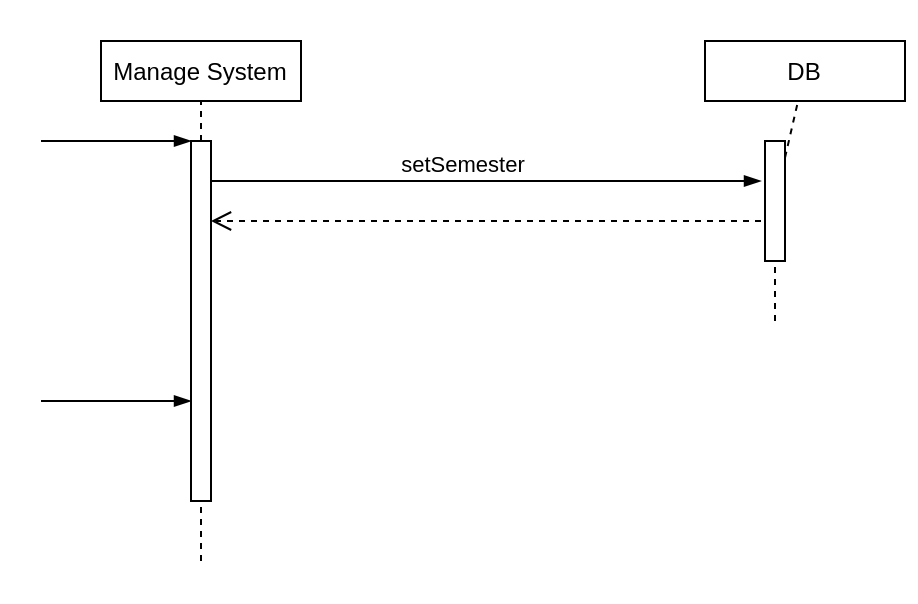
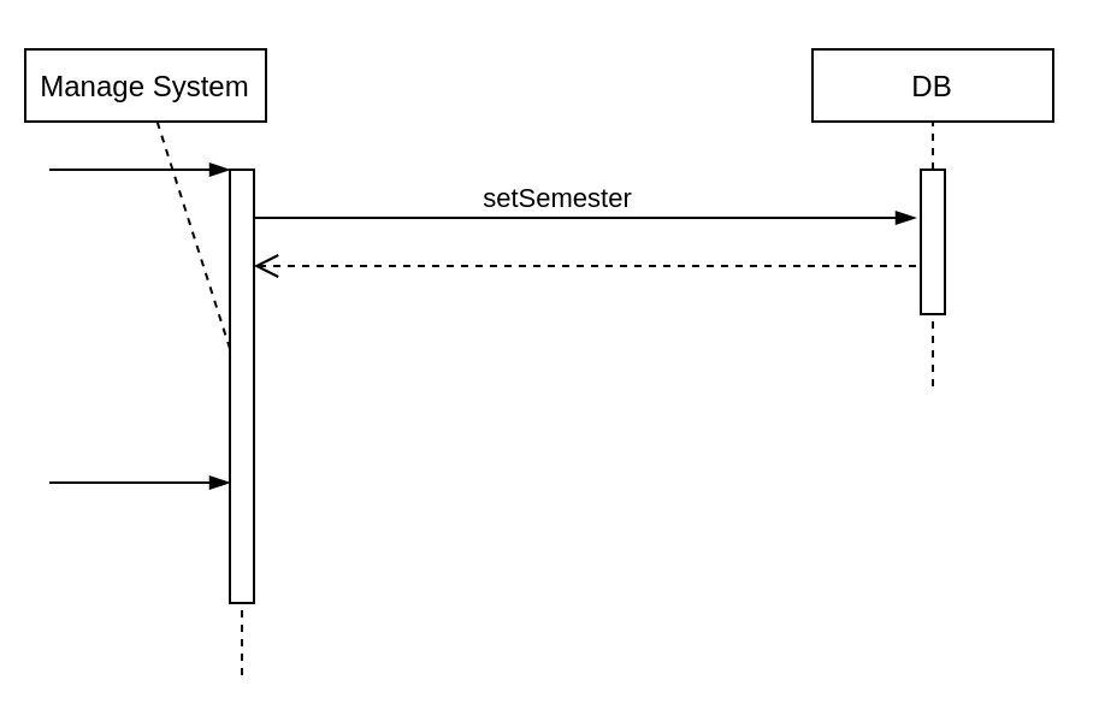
  <mxCell id="0" />
  <mxCell id="1" parent="0" />
- <mxCell id="2" value="Manage System" style="rounded=0;dashed=0;" vertex="1" parent="1"><mxGeometry x="50" y="20" width="100" height="30" as="geometry" /></mxCell>
+ <mxCell id="2" value="Manage System" style="rounded=0;dashed=0;" vertex="1" parent="1"><mxGeometry x="10" y="20" width="100" height="30" as="geometry" /></mxCell>
  <mxCell id="3" value="" style="rounded=0;dashed=0;" vertex="1" parent="1"><mxGeometry x="95" y="70" width="10" height="180" as="geometry" /></mxCell>
  <mxCell id="4" value="" style="html=1;verticalAlign=bottom;startArrow=none;endArrow=none;dashed=1;" edge="1" parent="1" source="3" target="2"><mxGeometry relative="1" as="geometry" /></mxCell>
  <mxCell id="5" value="" style="html=1;verticalAlign=bottom;startArrow=none;endArrow=none;dashed=1;" edge="1" parent="1"><mxGeometry relative="1" as="geometry"><mxPoint x="100" y="280" as="sourcePoint" /><mxPoint x="100" y="250" as="targetPoint" /></mxGeometry></mxCell>
  <mxCell id="6" value="" style="html=1;verticalAlign=bottom;startArrow=none;endArrow=blockThin;endFill=1;" edge="1" parent="1"><mxGeometry relative="1" as="geometry"><mxPoint x="20" y="70" as="sourcePoint" /><mxPoint x="95" y="70" as="targetPoint" /></mxGeometry></mxCell>
- <mxCell id="7" value="DB" style="rounded=0;dashed=0;" vertex="1" parent="1"><mxGeometry x="352" y="20" width="100" height="30" as="geometry" /></mxCell>
+ <mxCell id="7" value="DB" style="rounded=0;dashed=0;" vertex="1" parent="1"><mxGeometry x="337" y="20" width="100" height="30" as="geometry" /></mxCell>
  <mxCell id="8" value="" style="rounded=0;dashed=0;" vertex="1" parent="1"><mxGeometry x="382" y="70" width="10" height="60" as="geometry" /></mxCell>
  <mxCell id="9" value="" style="html=1;verticalAlign=bottom;startArrow=none;endArrow=none;dashed=1;" edge="1" parent="1" source="8" target="7"><mxGeometry relative="1" as="geometry" /></mxCell>
  <mxCell id="10" value="" style="html=1;verticalAlign=bottom;startArrow=none;endArrow=none;dashed=1;" edge="1" parent="1" target="8"><mxGeometry relative="1" as="geometry"><mxPoint x="387" y="160" as="sourcePoint" /></mxGeometry></mxCell>
  <mxCell id="11" value="" style="html=1;verticalAlign=bottom;startArrow=none;endArrow=blockThin;endFill=1;labelPosition=center;verticalLabelPosition=top;align=center;" edge="1" parent="1"><mxGeometry relative="1" as="geometry"><mxPoint x="105" y="90" as="sourcePoint" /><mxPoint x="380" y="90" as="targetPoint" /></mxGeometry></mxCell>
  <mxCell id="12" value="setSemester" style="edgeLabel;html=1;align=center;verticalAlign=middle;resizable=0;points=[];" vertex="1" connectable="0" parent="11"><mxGeometry x="0.367" relative="1" as="geometry"><mxPoint x="-63" y="-9" as="offset" /></mxGeometry></mxCell>
  <mxCell id="13" value="" style="html=1;verticalAlign=bottom;endArrow=open;dashed=1;endSize=8;" edge="1" parent="1"><mxGeometry relative="1" as="geometry"><mxPoint x="380" y="110" as="sourcePoint" /><mxPoint x="105" y="110" as="targetPoint" /></mxGeometry></mxCell>
  <mxCell id="14" value="" style="html=1;verticalAlign=bottom;startArrow=none;endArrow=blockThin;endFill=1;" edge="1" parent="1"><mxGeometry relative="1" as="geometry"><mxPoint x="20" y="200" as="sourcePoint" /><mxPoint x="95" y="200" as="targetPoint" /></mxGeometry></mxCell>
